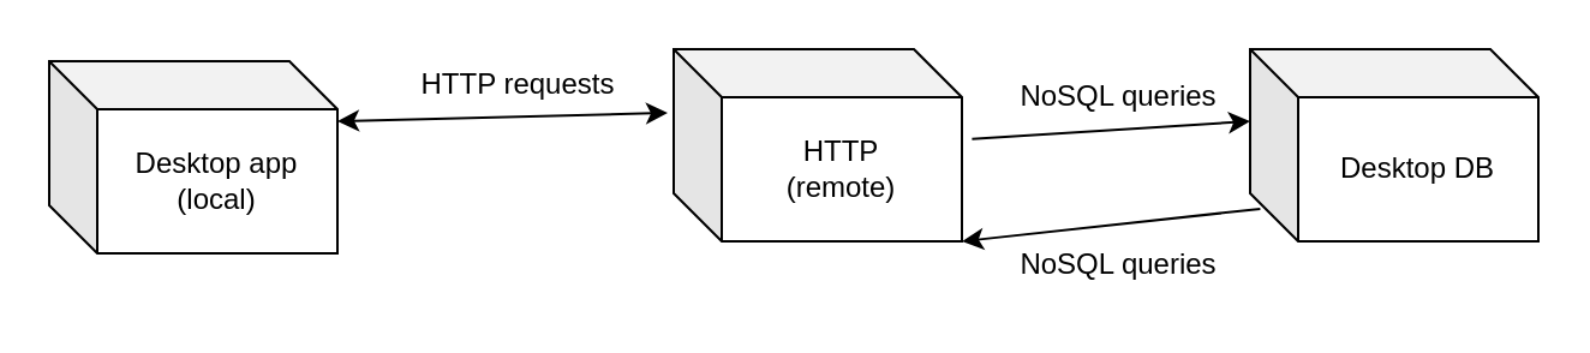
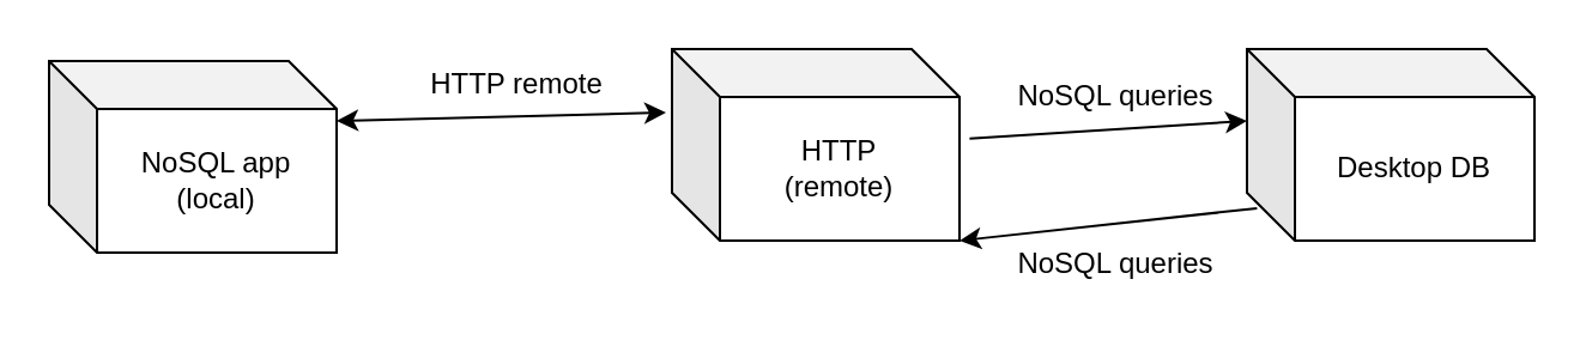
  <mxCell id="0" />
  <mxCell id="1" parent="0" />
- <mxCell id="2" value="&lt;div&gt;Desktop app&lt;/div&gt;&lt;div&gt;(local)&lt;br&gt;&lt;/div&gt;" style="shape=cube;whiteSpace=wrap;html=1;boundedLbl=1;backgroundOutline=1;darkOpacity=0.05;darkOpacity2=0.1;fillColor=none;" vertex="1" parent="1"><mxGeometry x="20" y="25" width="120" height="80" as="geometry" /></mxCell>
+ <mxCell id="2" value="&lt;div&gt;NoSQL app&lt;/div&gt;&lt;div&gt;(local)&lt;br&gt;&lt;/div&gt;" style="shape=cube;whiteSpace=wrap;html=1;boundedLbl=1;backgroundOutline=1;darkOpacity=0.05;darkOpacity2=0.1;fillColor=none;" vertex="1" parent="1"><mxGeometry x="20" y="25" width="120" height="80" as="geometry" /></mxCell>
  <mxCell id="3" value="&lt;div&gt;HTTP&lt;/div&gt;(remote)" style="shape=cube;whiteSpace=wrap;html=1;boundedLbl=1;backgroundOutline=1;darkOpacity=0.05;darkOpacity2=0.1;fillColor=none;" vertex="1" parent="1"><mxGeometry x="280" y="20" width="120" height="80" as="geometry" /></mxCell>
  <mxCell id="4" value="" style="endArrow=classic;startArrow=classic;html=1;rounded=0;strokeWidth=1;exitX=0;exitY=0;exitDx=120;exitDy=50;exitPerimeter=0;entryX=-0.021;entryY=0.644;entryDx=0;entryDy=0;entryPerimeter=0;" edge="1" parent="1"><mxGeometry width="50" height="50" relative="1" as="geometry"><mxPoint x="140" y="50" as="sourcePoint" /><mxPoint x="277.48" y="46.52" as="targetPoint" /></mxGeometry></mxCell>
- <mxCell id="5" value="HTTP requests" style="text;html=1;align=center;verticalAlign=middle;resizable=0;points=[];autosize=1;strokeColor=none;fillColor=none;" vertex="1" parent="1"><mxGeometry x="160" y="20" width="110" height="30" as="geometry" /></mxCell>
+ <mxCell id="5" value="HTTP remote" style="text;html=1;align=center;verticalAlign=middle;resizable=0;points=[];autosize=1;strokeColor=none;fillColor=none;" vertex="1" parent="1"><mxGeometry x="160" y="20" width="110" height="30" as="geometry" /></mxCell>
  <mxCell id="6" value="Desktop DB" style="shape=cube;whiteSpace=wrap;html=1;boundedLbl=1;backgroundOutline=1;darkOpacity=0.05;darkOpacity2=0.1;fillColor=none;" vertex="1" parent="1"><mxGeometry x="520" y="20" width="120" height="80" as="geometry" /></mxCell>
  <mxCell id="7" value="" style="endArrow=classic;html=1;rounded=0;strokeWidth=1;exitX=1.035;exitY=0.467;exitDx=0;exitDy=0;exitPerimeter=0;entryX=0;entryY=0;entryDx=0;entryDy=30;entryPerimeter=0;" edge="1" parent="1" source="3" target="6"><mxGeometry width="50" height="50" relative="1" as="geometry"><mxPoint x="370" y="185" as="sourcePoint" /><mxPoint x="560" y="185" as="targetPoint" /></mxGeometry></mxCell>
  <mxCell id="8" value="NoSQL queries" style="text;html=1;align=center;verticalAlign=middle;resizable=0;points=[];autosize=1;strokeColor=none;fillColor=none;" vertex="1" parent="1"><mxGeometry x="410" y="25" width="110" height="30" as="geometry" /></mxCell>
  <mxCell id="9" value="" style="endArrow=classic;html=1;rounded=0;strokeWidth=1;exitX=0.035;exitY=0.831;exitDx=0;exitDy=0;exitPerimeter=0;entryX=1;entryY=1;entryDx=0;entryDy=0;entryPerimeter=0;" edge="1" parent="1" source="6" target="3"><mxGeometry width="50" height="50" relative="1" as="geometry"><mxPoint x="350" y="205" as="sourcePoint" /><mxPoint x="400" y="155" as="targetPoint" /></mxGeometry></mxCell>
  <mxCell id="10" value="NoSQL queries" style="text;html=1;align=center;verticalAlign=middle;resizable=0;points=[];autosize=1;strokeColor=none;fillColor=none;" vertex="1" parent="1"><mxGeometry x="410" y="95" width="110" height="30" as="geometry" /></mxCell>
